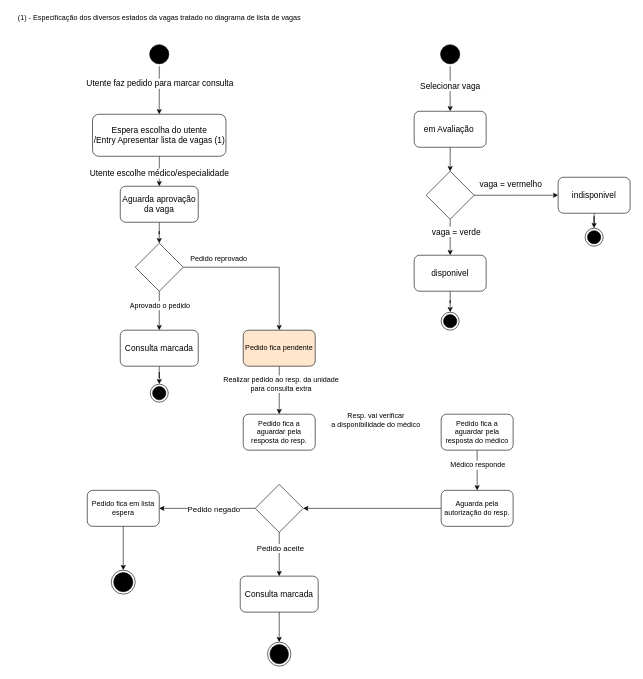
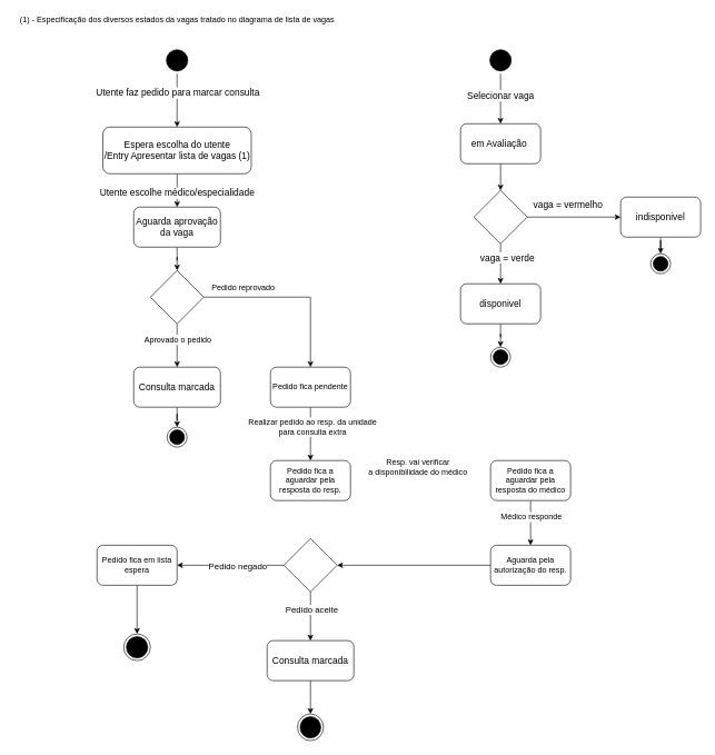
  <mxCell id="0" />
  <mxCell id="1" parent="0" />
  <mxCell id="2" style="edgeStyle=orthogonalEdgeStyle;rounded=0;orthogonalLoop=1;jettySize=auto;html=1;entryX=0.5;entryY=0;entryDx=0;entryDy=0;" parent="1" source="4" target="7" edge="1"><mxGeometry relative="1" as="geometry"><mxPoint x="265" y="190" as="targetPoint" /></mxGeometry></mxCell>
  <mxCell id="3" value="Utente faz pedido para marcar consulta" style="edgeLabel;html=1;align=center;verticalAlign=middle;resizable=0;points=[];fontSize=14;" parent="2" vertex="1" connectable="0"><mxGeometry x="-0.289" relative="1" as="geometry"><mxPoint as="offset" /></mxGeometry></mxCell>
  <mxCell id="4" value="" style="ellipse;html=1;shape=startState;fillColor=#000000;" parent="1" vertex="1"><mxGeometry x="245" y="70" width="40" height="40" as="geometry" /></mxCell>
  <mxCell id="5" style="edgeStyle=orthogonalEdgeStyle;rounded=0;orthogonalLoop=1;jettySize=auto;html=1;fontSize=14;entryX=0.5;entryY=0;entryDx=0;entryDy=0;" parent="1" source="7" target="9" edge="1"><mxGeometry relative="1" as="geometry"><mxPoint x="265" y="310" as="targetPoint" /></mxGeometry></mxCell>
  <mxCell id="6" value="Utente escolhe médico/especialidade" style="edgeLabel;html=1;align=center;verticalAlign=middle;resizable=0;points=[];fontSize=14;" parent="5" vertex="1" connectable="0"><mxGeometry x="-0.299" y="-1" relative="1" as="geometry"><mxPoint y="10" as="offset" /></mxGeometry></mxCell>
  <mxCell id="7" value="Espera escolha do utente&lt;br&gt;/Entry Apresentar lista de vagas (1)" style="rounded=1;whiteSpace=wrap;html=1;fontSize=14;" parent="1" vertex="1"><mxGeometry x="153.75" y="190" width="222.5" height="70" as="geometry" /></mxCell>
  <mxCell id="8" style="edgeStyle=orthogonalEdgeStyle;rounded=0;orthogonalLoop=1;jettySize=auto;html=1;entryX=0.5;entryY=0;entryDx=0;entryDy=0;fontSize=12;" parent="1" source="9" target="31" edge="1"><mxGeometry relative="1" as="geometry" /></mxCell>
  <mxCell id="9" value="Aguarda aprovação da vaga" style="rounded=1;whiteSpace=wrap;html=1;fontSize=14;" parent="1" vertex="1"><mxGeometry x="200" y="310" width="130" height="60" as="geometry" /></mxCell>
  <mxCell id="10" style="edgeStyle=orthogonalEdgeStyle;rounded=0;orthogonalLoop=1;jettySize=auto;html=1;entryX=0.5;entryY=0;entryDx=0;entryDy=0;fontSize=14;" parent="1" source="12" target="14" edge="1"><mxGeometry relative="1" as="geometry" /></mxCell>
  <mxCell id="11" value="Selecionar vaga" style="edgeLabel;html=1;align=center;verticalAlign=middle;resizable=0;points=[];fontSize=14;" parent="10" vertex="1" connectable="0"><mxGeometry x="-0.154" y="-1" relative="1" as="geometry"><mxPoint as="offset" /></mxGeometry></mxCell>
  <mxCell id="12" value="" style="ellipse;html=1;shape=startState;fillColor=#000000;fontSize=14;" parent="1" vertex="1"><mxGeometry x="730" y="70" width="40" height="40" as="geometry" /></mxCell>
  <mxCell id="13" style="edgeStyle=orthogonalEdgeStyle;rounded=0;orthogonalLoop=1;jettySize=auto;html=1;entryX=0.5;entryY=0;entryDx=0;entryDy=0;fontSize=14;" parent="1" source="14" target="18" edge="1"><mxGeometry relative="1" as="geometry" /></mxCell>
  <mxCell id="14" value="em Avaliação&amp;nbsp;" style="rounded=1;whiteSpace=wrap;html=1;fontSize=14;" parent="1" vertex="1"><mxGeometry x="690" y="185" width="120" height="60" as="geometry" /></mxCell>
  <mxCell id="15" style="edgeStyle=orthogonalEdgeStyle;rounded=0;orthogonalLoop=1;jettySize=auto;html=1;fontSize=14;entryX=0.5;entryY=0;entryDx=0;entryDy=0;" parent="1" source="18" target="23" edge="1"><mxGeometry relative="1" as="geometry"><mxPoint x="750" y="425" as="targetPoint" /></mxGeometry></mxCell>
  <mxCell id="16" style="edgeStyle=orthogonalEdgeStyle;rounded=0;orthogonalLoop=1;jettySize=auto;html=1;fontSize=14;" parent="1" source="18" edge="1"><mxGeometry relative="1" as="geometry"><mxPoint x="930" y="325" as="targetPoint" /></mxGeometry></mxCell>
  <mxCell id="17" value="vaga = vermelho" style="edgeLabel;html=1;align=center;verticalAlign=middle;resizable=0;points=[];fontSize=14;" parent="16" vertex="1" connectable="0"><mxGeometry x="-0.147" y="-1" relative="1" as="geometry"><mxPoint y="-21" as="offset" /></mxGeometry></mxCell>
  <mxCell id="18" value="" style="rhombus;whiteSpace=wrap;html=1;fontSize=14;" parent="1" vertex="1"><mxGeometry x="710" y="285" width="80" height="80" as="geometry" /></mxCell>
  <mxCell id="19" value="vaga = verde" style="edgeLabel;html=1;align=center;verticalAlign=middle;resizable=0;points=[];fontSize=14;" parent="1" vertex="1" connectable="0"><mxGeometry x="759.997" y="385" as="geometry" /></mxCell>
  <mxCell id="20" style="edgeStyle=orthogonalEdgeStyle;rounded=0;orthogonalLoop=1;jettySize=auto;html=1;fontSize=14;" parent="1" source="21" target="24" edge="1"><mxGeometry relative="1" as="geometry"><mxPoint x="990" y="395" as="targetPoint" /></mxGeometry></mxCell>
  <mxCell id="21" value="indisponivel" style="rounded=1;whiteSpace=wrap;html=1;fontSize=14;" parent="1" vertex="1"><mxGeometry x="930" y="295" width="120" height="60" as="geometry" /></mxCell>
  <mxCell id="22" style="edgeStyle=orthogonalEdgeStyle;rounded=0;orthogonalLoop=1;jettySize=auto;html=1;fontSize=14;" parent="1" source="23" target="25" edge="1"><mxGeometry relative="1" as="geometry"><mxPoint x="750" y="535" as="targetPoint" /></mxGeometry></mxCell>
  <mxCell id="23" value="disponivel" style="rounded=1;whiteSpace=wrap;html=1;fontSize=14;" parent="1" vertex="1"><mxGeometry x="690" y="425" width="120" height="60" as="geometry" /></mxCell>
  <mxCell id="24" value="" style="ellipse;html=1;shape=endState;fillColor=#000000;" parent="1" vertex="1"><mxGeometry x="975" y="380" width="30" height="30" as="geometry" /></mxCell>
  <mxCell id="25" value="" style="ellipse;html=1;shape=endState;fillColor=#000000;" parent="1" vertex="1"><mxGeometry x="735" y="520" width="30" height="30" as="geometry" /></mxCell>
  <mxCell id="26" value="(1) - Especificação dos diversos estados da vagas tratado no diagrama de lista de vagas" style="text;html=1;align=center;verticalAlign=middle;resizable=0;points=[];autosize=1;fontSize=12;" parent="1" vertex="1"><mxGeometry x="20" y="20" width="490" height="20" as="geometry" /></mxCell>
  <mxCell id="27" style="edgeStyle=orthogonalEdgeStyle;rounded=0;orthogonalLoop=1;jettySize=auto;html=1;fontSize=12;" parent="1" source="31" edge="1"><mxGeometry relative="1" as="geometry"><mxPoint x="265" y="550" as="targetPoint" /></mxGeometry></mxCell>
  <mxCell id="28" value="Aprovado o pedido" style="edgeLabel;html=1;align=center;verticalAlign=middle;resizable=0;points=[];fontSize=12;" parent="27" vertex="1" connectable="0"><mxGeometry x="0.222" y="2" relative="1" as="geometry"><mxPoint x="-2" y="-15.83" as="offset" /></mxGeometry></mxCell>
  <mxCell id="29" style="edgeStyle=orthogonalEdgeStyle;rounded=0;orthogonalLoop=1;jettySize=auto;html=1;fontSize=12;" parent="1" source="31" target="37" edge="1"><mxGeometry relative="1" as="geometry"><mxPoint x="425" y="445" as="targetPoint" /></mxGeometry></mxCell>
  <mxCell id="30" value="Pedido reprovado" style="edgeLabel;html=1;align=center;verticalAlign=middle;resizable=0;points=[];fontSize=12;" parent="29" vertex="1" connectable="0"><mxGeometry x="-0.189" y="-3" relative="1" as="geometry"><mxPoint x="-48.75" y="-18" as="offset" /></mxGeometry></mxCell>
  <mxCell id="31" value="" style="rhombus;whiteSpace=wrap;html=1;fontSize=14;" parent="1" vertex="1"><mxGeometry x="225" y="405" width="80" height="80" as="geometry" /></mxCell>
  <mxCell id="32" style="edgeStyle=orthogonalEdgeStyle;rounded=0;orthogonalLoop=1;jettySize=auto;html=1;fontSize=12;" parent="1" source="33" target="34" edge="1"><mxGeometry relative="1" as="geometry"><mxPoint x="265" y="640" as="targetPoint" /></mxGeometry></mxCell>
  <mxCell id="33" value="Consulta marcada" style="rounded=1;whiteSpace=wrap;html=1;fontSize=14;" parent="1" vertex="1"><mxGeometry x="200" y="550" width="130" height="60" as="geometry" /></mxCell>
  <mxCell id="34" value="" style="ellipse;html=1;shape=endState;fillColor=#000000;" parent="1" vertex="1"><mxGeometry x="250" y="640" width="30" height="30" as="geometry" /></mxCell>
  <mxCell id="35" style="edgeStyle=orthogonalEdgeStyle;rounded=0;orthogonalLoop=1;jettySize=auto;html=1;fontSize=12;entryX=0.5;entryY=0;entryDx=0;entryDy=0;" parent="1" source="37" target="38" edge="1"><mxGeometry relative="1" as="geometry"><mxPoint x="465" y="700" as="targetPoint" /><Array as="points" /></mxGeometry></mxCell>
  <mxCell id="36" value="Realizar pedido ao resp. da unidade&lt;br&gt;para consulta extra" style="edgeLabel;html=1;align=center;verticalAlign=middle;resizable=0;points=[];fontSize=12;" parent="35" vertex="1" connectable="0"><mxGeometry x="-0.278" y="2" relative="1" as="geometry"><mxPoint as="offset" /></mxGeometry></mxCell>
- <mxCell id="37" value="Pedido fica pendente" style="rounded=1;whiteSpace=wrap;html=1;fillColor=#ffe6cc;" parent="1" vertex="1"><mxGeometry x="405" y="550" width="120" height="60" as="geometry" /></mxCell>
+ <mxCell id="37" value="Pedido fica pendente" style="rounded=1;whiteSpace=wrap;html=1;" parent="1" vertex="1"><mxGeometry x="405" y="550" width="120" height="60" as="geometry" /></mxCell>
  <mxCell id="38" value="Pedido fica a aguardar pela resposta do resp." style="rounded=1;whiteSpace=wrap;html=1;" parent="1" vertex="1"><mxGeometry x="405" y="690" width="120" height="60" as="geometry" /></mxCell>
  <mxCell id="39" value="Resp. vai verificar &lt;br&gt;a disponibilidade do médico" style="edgeLabel;html=1;align=center;verticalAlign=middle;resizable=0;points=[];fontSize=12;" parent="1" vertex="1" connectable="0"><mxGeometry x="625" y="699.997" as="geometry" /></mxCell>
  <mxCell id="40" style="edgeStyle=orthogonalEdgeStyle;rounded=0;orthogonalLoop=1;jettySize=auto;html=1;fontSize=12;entryX=0.5;entryY=0;entryDx=0;entryDy=0;" parent="1" source="42" target="44" edge="1"><mxGeometry relative="1" as="geometry"><mxPoint x="795" y="820" as="targetPoint" /></mxGeometry></mxCell>
  <mxCell id="41" value="Médico responde" style="edgeLabel;html=1;align=center;verticalAlign=middle;resizable=0;points=[];fontSize=12;" parent="40" vertex="1" connectable="0"><mxGeometry x="-0.271" relative="1" as="geometry"><mxPoint as="offset" /></mxGeometry></mxCell>
  <mxCell id="42" value="Pedido fica a aguardar pela resposta do médico" style="rounded=1;whiteSpace=wrap;html=1;" parent="1" vertex="1"><mxGeometry x="735" y="690" width="120" height="60" as="geometry" /></mxCell>
  <mxCell id="43" style="edgeStyle=orthogonalEdgeStyle;rounded=0;orthogonalLoop=1;jettySize=auto;html=1;fontSize=12;entryX=1;entryY=0.5;entryDx=0;entryDy=0;" parent="1" source="44" target="49" edge="1"><mxGeometry relative="1" as="geometry"><mxPoint x="525" y="847" as="targetPoint" /></mxGeometry></mxCell>
  <mxCell id="44" value="Aguarda pela autorização do resp." style="rounded=1;whiteSpace=wrap;html=1;" parent="1" vertex="1"><mxGeometry x="735" y="817" width="120" height="60" as="geometry" /></mxCell>
  <mxCell id="45" style="edgeStyle=orthogonalEdgeStyle;rounded=0;orthogonalLoop=1;jettySize=auto;html=1;fontSize=12;entryX=1;entryY=0.5;entryDx=0;entryDy=0;" parent="1" source="49" target="51" edge="1"><mxGeometry relative="1" as="geometry"><mxPoint x="275" y="847" as="targetPoint" /></mxGeometry></mxCell>
  <mxCell id="46" value="Pedido negado" style="edgeLabel;html=1;align=center;verticalAlign=middle;resizable=0;points=[];fontSize=13;" parent="45" vertex="1" connectable="0"><mxGeometry x="-0.284" y="2" relative="1" as="geometry"><mxPoint x="-12.5" y="-2" as="offset" /></mxGeometry></mxCell>
  <mxCell id="47" style="edgeStyle=orthogonalEdgeStyle;rounded=0;orthogonalLoop=1;jettySize=auto;html=1;fontSize=12;entryX=0.5;entryY=0;entryDx=0;entryDy=0;" parent="1" source="49" target="53" edge="1"><mxGeometry relative="1" as="geometry"><mxPoint x="465" y="960" as="targetPoint" /></mxGeometry></mxCell>
  <mxCell id="48" value="Pedido aceite" style="edgeLabel;html=1;align=center;verticalAlign=middle;resizable=0;points=[];fontSize=13;" parent="47" vertex="1" connectable="0"><mxGeometry x="-0.288" y="1" relative="1" as="geometry"><mxPoint as="offset" /></mxGeometry></mxCell>
  <mxCell id="49" value="" style="rhombus;whiteSpace=wrap;html=1;fontSize=14;" parent="1" vertex="1"><mxGeometry x="425" y="807" width="80" height="80" as="geometry" /></mxCell>
  <mxCell id="50" style="edgeStyle=orthogonalEdgeStyle;rounded=0;orthogonalLoop=1;jettySize=auto;html=1;fontSize=12;entryX=0.5;entryY=0;entryDx=0;entryDy=0;" parent="1" source="51" target="55" edge="1"><mxGeometry relative="1" as="geometry"><mxPoint x="205" y="950" as="targetPoint" /></mxGeometry></mxCell>
  <mxCell id="51" value="Pedido fica em lista espera" style="rounded=1;whiteSpace=wrap;html=1;" parent="1" vertex="1"><mxGeometry x="145" y="817" width="120" height="60" as="geometry" /></mxCell>
  <mxCell id="52" style="edgeStyle=orthogonalEdgeStyle;rounded=0;orthogonalLoop=1;jettySize=auto;html=1;fontSize=12;" parent="1" source="53" target="54" edge="1"><mxGeometry relative="1" as="geometry"><mxPoint x="465" y="1050" as="targetPoint" /></mxGeometry></mxCell>
  <mxCell id="53" value="Consulta marcada" style="rounded=1;whiteSpace=wrap;html=1;fontSize=14;" parent="1" vertex="1"><mxGeometry x="400" y="960" width="130" height="60" as="geometry" /></mxCell>
  <mxCell id="54" value="" style="ellipse;html=1;shape=endState;fillColor=#000000;" parent="1" vertex="1"><mxGeometry x="445.5" y="1070" width="39" height="40" as="geometry" /></mxCell>
  <mxCell id="55" value="" style="ellipse;html=1;shape=endState;fillColor=#000000;" parent="1" vertex="1"><mxGeometry x="185" y="950" width="40" height="40" as="geometry" /></mxCell>
